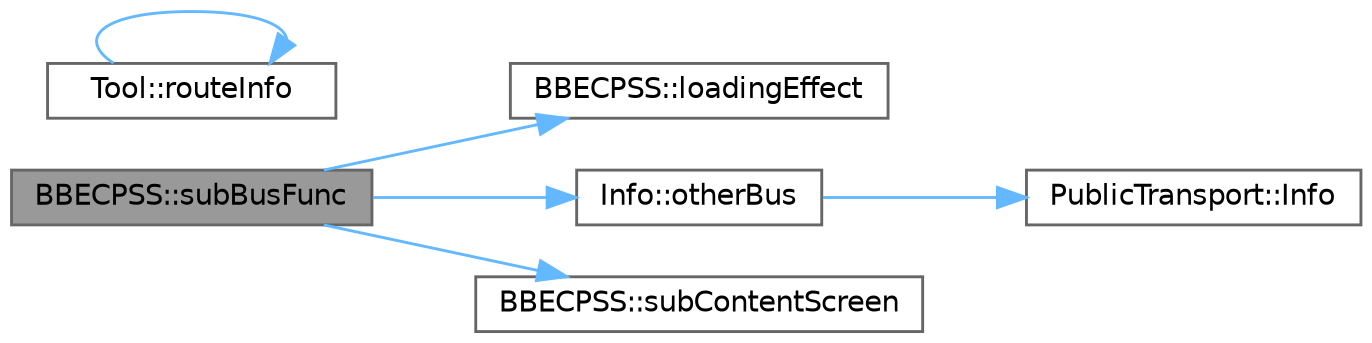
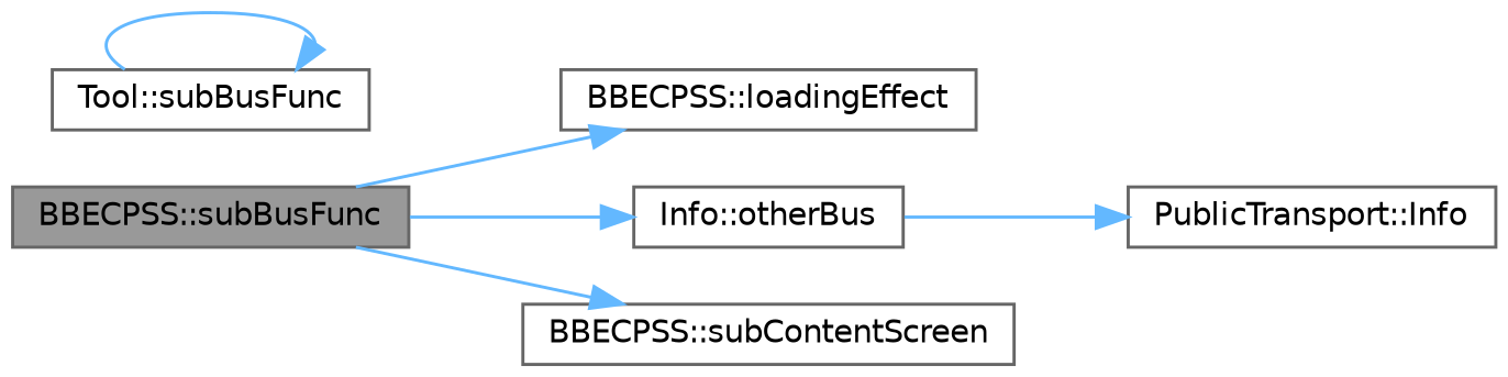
  digraph {
    rankdir=LR
    node [color=grey40 fillcolor=white fontname=Helvetica fontsize=10 shape=box style=filled]
    edge [color=steelblue1 fontname=Helvetica fontsize=10 labelfontname=Helvetica labelfontsize=10 style=solid]
    n1 [color=gray40 fillcolor=grey60 fontcolor=black height=0.2 label="BBECPSS::subBusFunc" width=0.4]
    n2 [height=0.2 label="BBECPSS::loadingEffect" width=0.4]
    n3 [height=0.2 label="Info::otherBus" width=0.4]
    n4 [height=0.2 label="BBECPSS::subContentScreen" width=0.4]
    n5 [height=0.2 label="PublicTransport::Info" width=0.4]
-   n6 [height=0.2 label="Tool::routeInfo" width=0.4]
+   n6 [height=0.2 label="Tool::subBusFunc" width=0.4]
    n1 -> n2
    n1 -> n3
    n1 -> n4
    n3 -> n5
    n6 -> n6
  }
